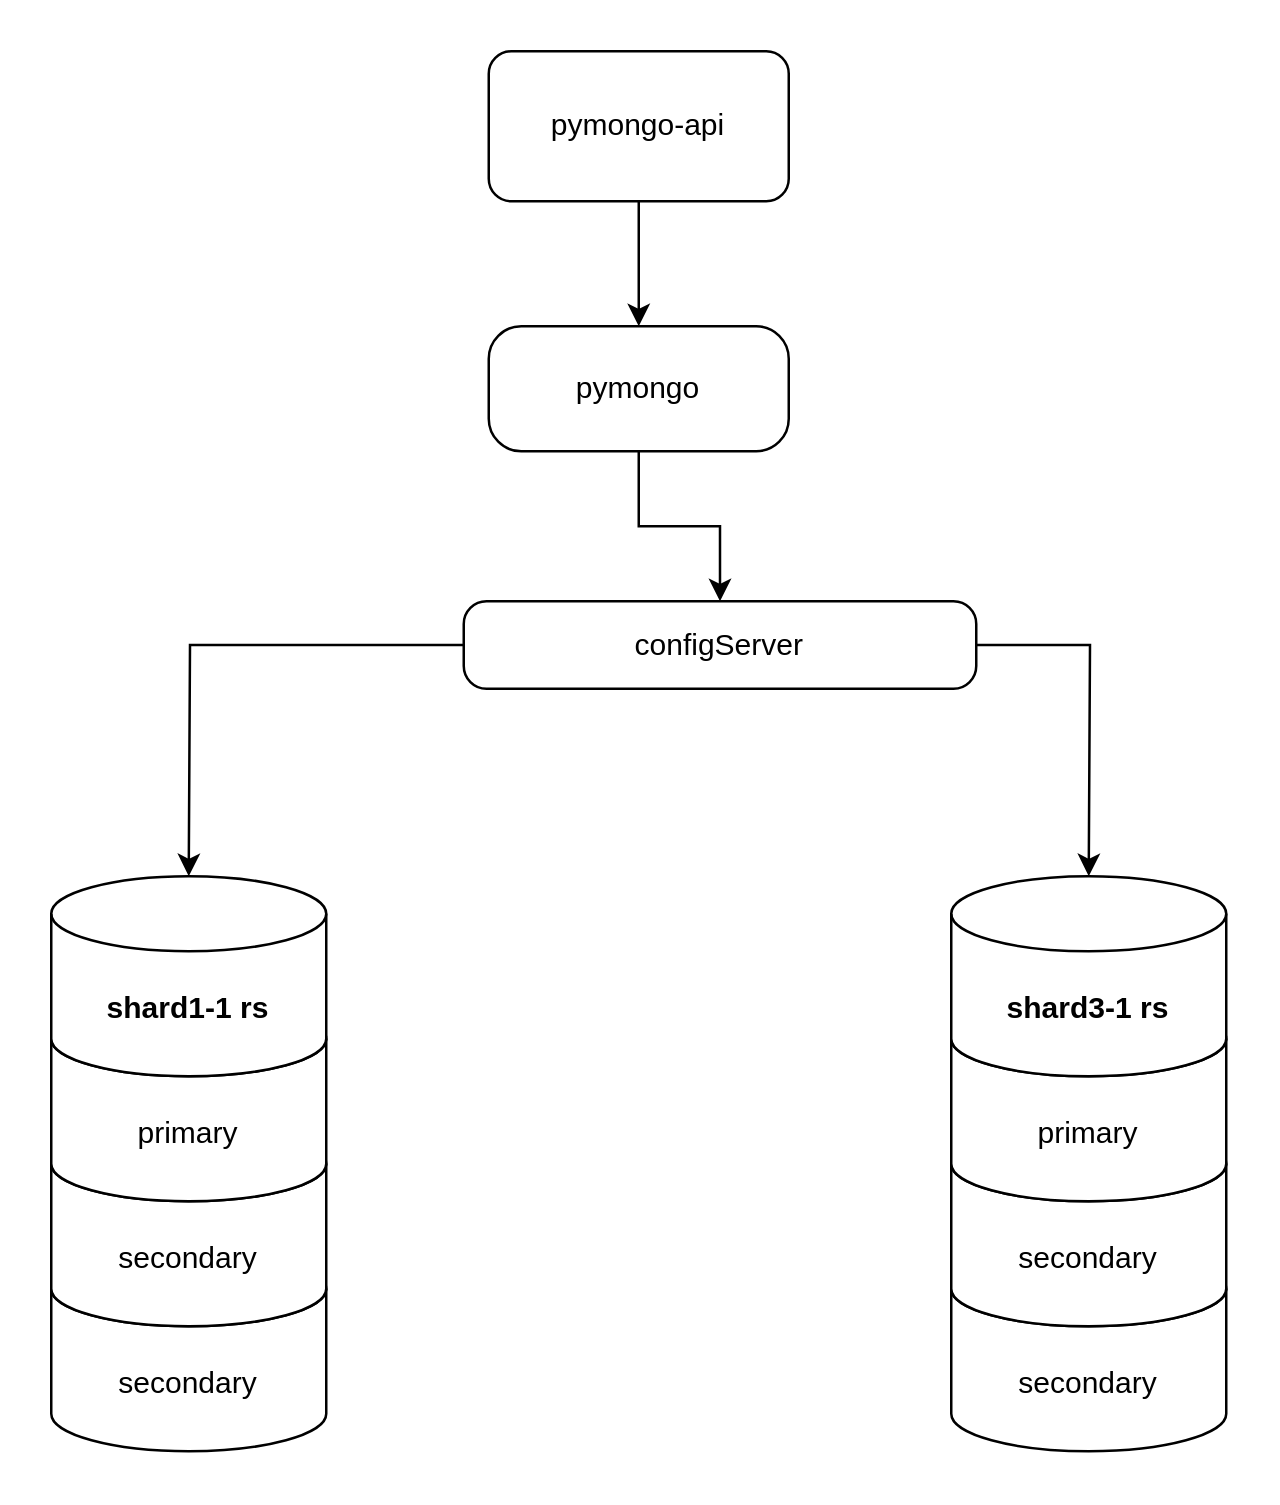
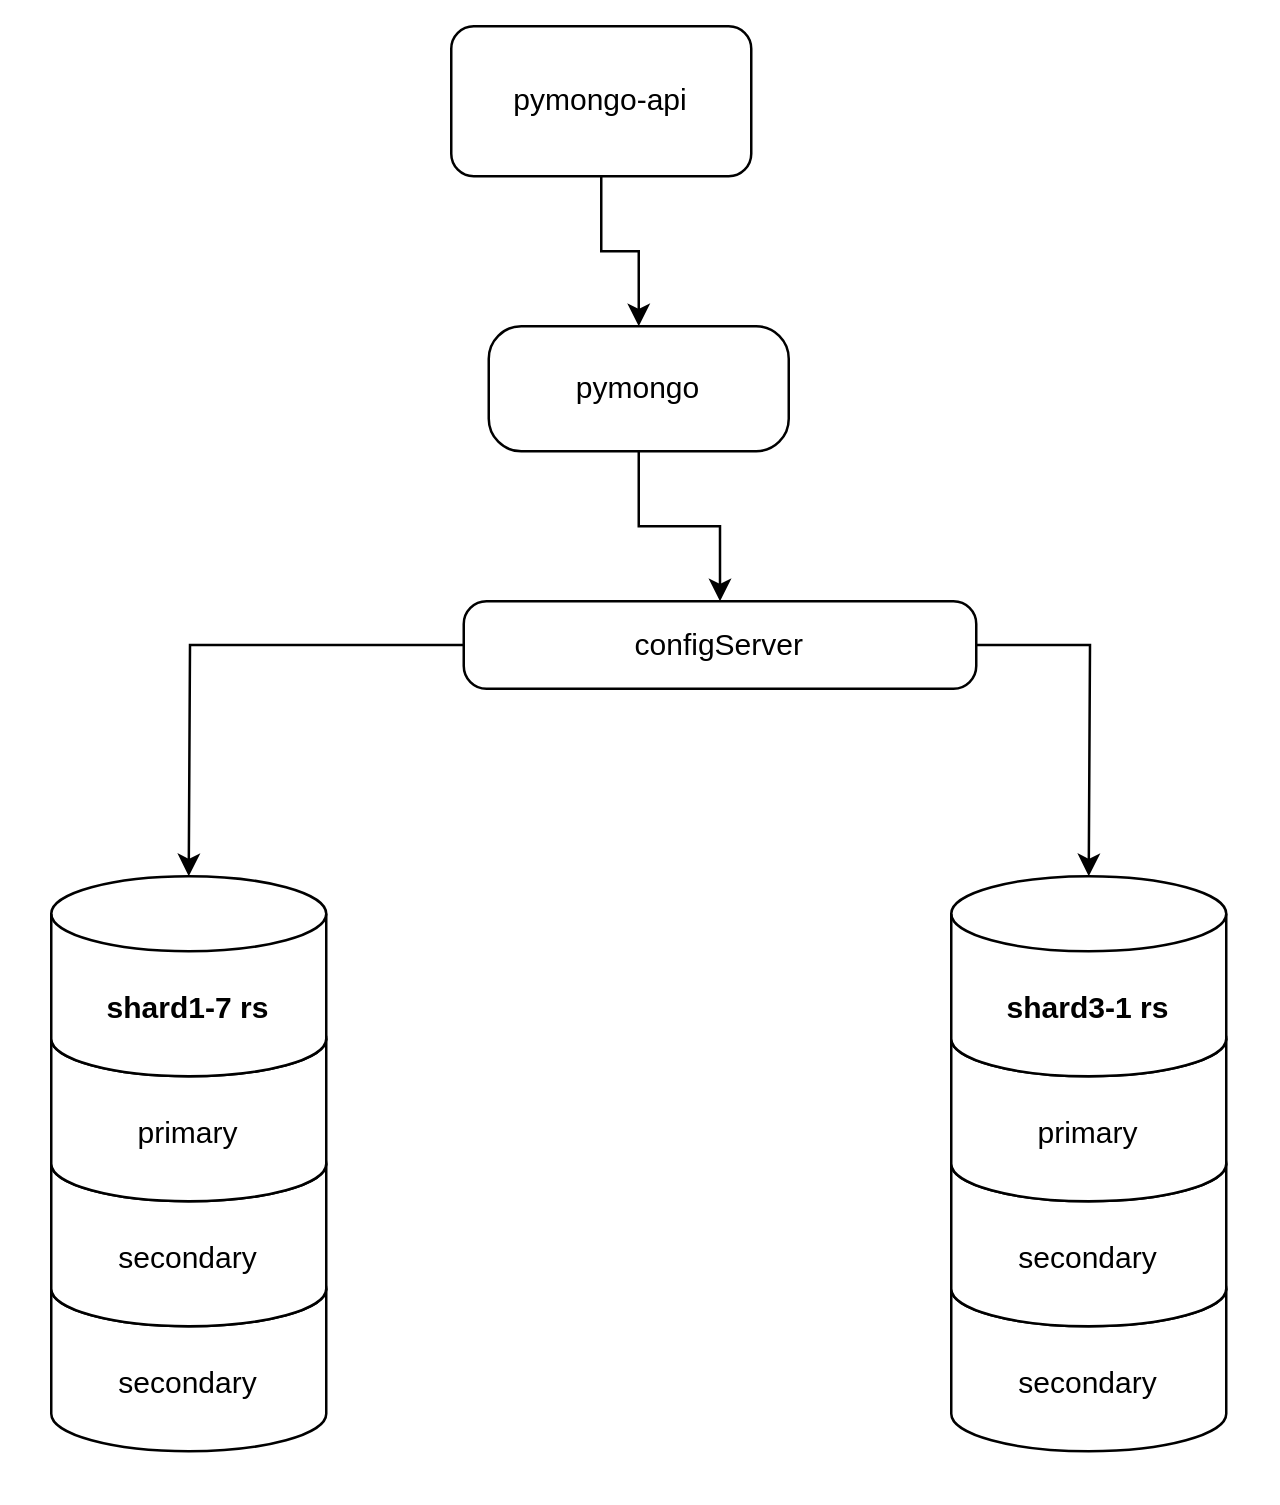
  <mxCell id="0" />
  <mxCell id="1" parent="0" />
  <mxCell id="2" value="secondary" style="shape=cylinder3;whiteSpace=wrap;html=1;boundedLbl=1;backgroundOutline=1;size=15;" parent="1" vertex="1"><mxGeometry x="20" y="500" width="110" height="80" as="geometry" /></mxCell>
  <mxCell id="3" value="secondary" style="shape=cylinder3;whiteSpace=wrap;html=1;boundedLbl=1;backgroundOutline=1;size=15;" parent="1" vertex="1"><mxGeometry x="20" y="450" width="110" height="80" as="geometry" /></mxCell>
  <mxCell id="4" value="primary" style="shape=cylinder3;whiteSpace=wrap;html=1;boundedLbl=1;backgroundOutline=1;size=15;" parent="1" vertex="1"><mxGeometry x="20" y="400" width="110" height="80" as="geometry" /></mxCell>
- <mxCell id="5" value="&lt;b&gt;shard1-1 rs&lt;/b&gt;" style="shape=cylinder3;whiteSpace=wrap;html=1;boundedLbl=1;backgroundOutline=1;size=15;" parent="1" vertex="1"><mxGeometry x="20" y="350" width="110" height="80" as="geometry" /></mxCell>
+ <mxCell id="5" value="&lt;b&gt;shard1-7 rs&lt;/b&gt;" style="shape=cylinder3;whiteSpace=wrap;html=1;boundedLbl=1;backgroundOutline=1;size=15;" parent="1" vertex="1"><mxGeometry x="20" y="350" width="110" height="80" as="geometry" /></mxCell>
  <mxCell id="6" value="secondary" style="shape=cylinder3;whiteSpace=wrap;html=1;boundedLbl=1;backgroundOutline=1;size=15;" parent="1" vertex="1"><mxGeometry x="380" y="500" width="110" height="80" as="geometry" /></mxCell>
  <mxCell id="7" value="secondary" style="shape=cylinder3;whiteSpace=wrap;html=1;boundedLbl=1;backgroundOutline=1;size=15;" parent="1" vertex="1"><mxGeometry x="380" y="450" width="110" height="80" as="geometry" /></mxCell>
  <mxCell id="8" value="primary" style="shape=cylinder3;whiteSpace=wrap;html=1;boundedLbl=1;backgroundOutline=1;size=15;" parent="1" vertex="1"><mxGeometry x="380" y="400" width="110" height="80" as="geometry" /></mxCell>
  <mxCell id="9" value="&lt;b&gt;shard3-1 rs&lt;/b&gt;" style="shape=cylinder3;whiteSpace=wrap;html=1;boundedLbl=1;backgroundOutline=1;size=15;" parent="1" vertex="1"><mxGeometry x="380" y="350" width="110" height="80" as="geometry" /></mxCell>
- <mxCell id="10" value="pymongo-api" style="rounded=1;whiteSpace=wrap;html=1;" vertex="1" parent="1"><mxGeometry x="195" y="20" width="120" height="60" as="geometry" /></mxCell>
+ <mxCell id="10" value="pymongo-api" style="rounded=1;whiteSpace=wrap;html=1;" vertex="1" parent="1"><mxGeometry x="180" y="10" width="120" height="60" as="geometry" /></mxCell>
  <mxCell id="11" style="edgeStyle=orthogonalEdgeStyle;rounded=0;orthogonalLoop=1;jettySize=auto;html=1;entryX=0.5;entryY=0;entryDx=0;entryDy=0;" edge="1" parent="1" source="12" target="14"><mxGeometry relative="1" as="geometry" /></mxCell>
  <mxCell id="12" value="pymongo" style="rounded=1;whiteSpace=wrap;html=1;arcSize=26;" vertex="1" parent="1"><mxGeometry x="195" y="130" width="120" height="50" as="geometry" /></mxCell>
  <mxCell id="13" style="edgeStyle=orthogonalEdgeStyle;rounded=0;orthogonalLoop=1;jettySize=auto;html=1;" edge="1" parent="1" source="14"><mxGeometry relative="1" as="geometry"><mxPoint x="435" y="350" as="targetPoint" /></mxGeometry></mxCell>
  <mxCell id="14" value="configServer" style="rounded=1;whiteSpace=wrap;html=1;arcSize=26;" vertex="1" parent="1"><mxGeometry x="185" y="240" width="205" height="35" as="geometry" /></mxCell>
  <mxCell id="15" style="edgeStyle=orthogonalEdgeStyle;rounded=0;orthogonalLoop=1;jettySize=auto;html=1;entryX=0.5;entryY=0;entryDx=0;entryDy=0;" edge="1" parent="1" source="10" target="12"><mxGeometry relative="1" as="geometry" /></mxCell>
  <mxCell id="16" style="edgeStyle=orthogonalEdgeStyle;rounded=0;orthogonalLoop=1;jettySize=auto;html=1;entryX=0.5;entryY=0;entryDx=0;entryDy=0;entryPerimeter=0;" edge="1" parent="1" source="14"><mxGeometry relative="1" as="geometry"><mxPoint x="75" y="350" as="targetPoint" /></mxGeometry></mxCell>
